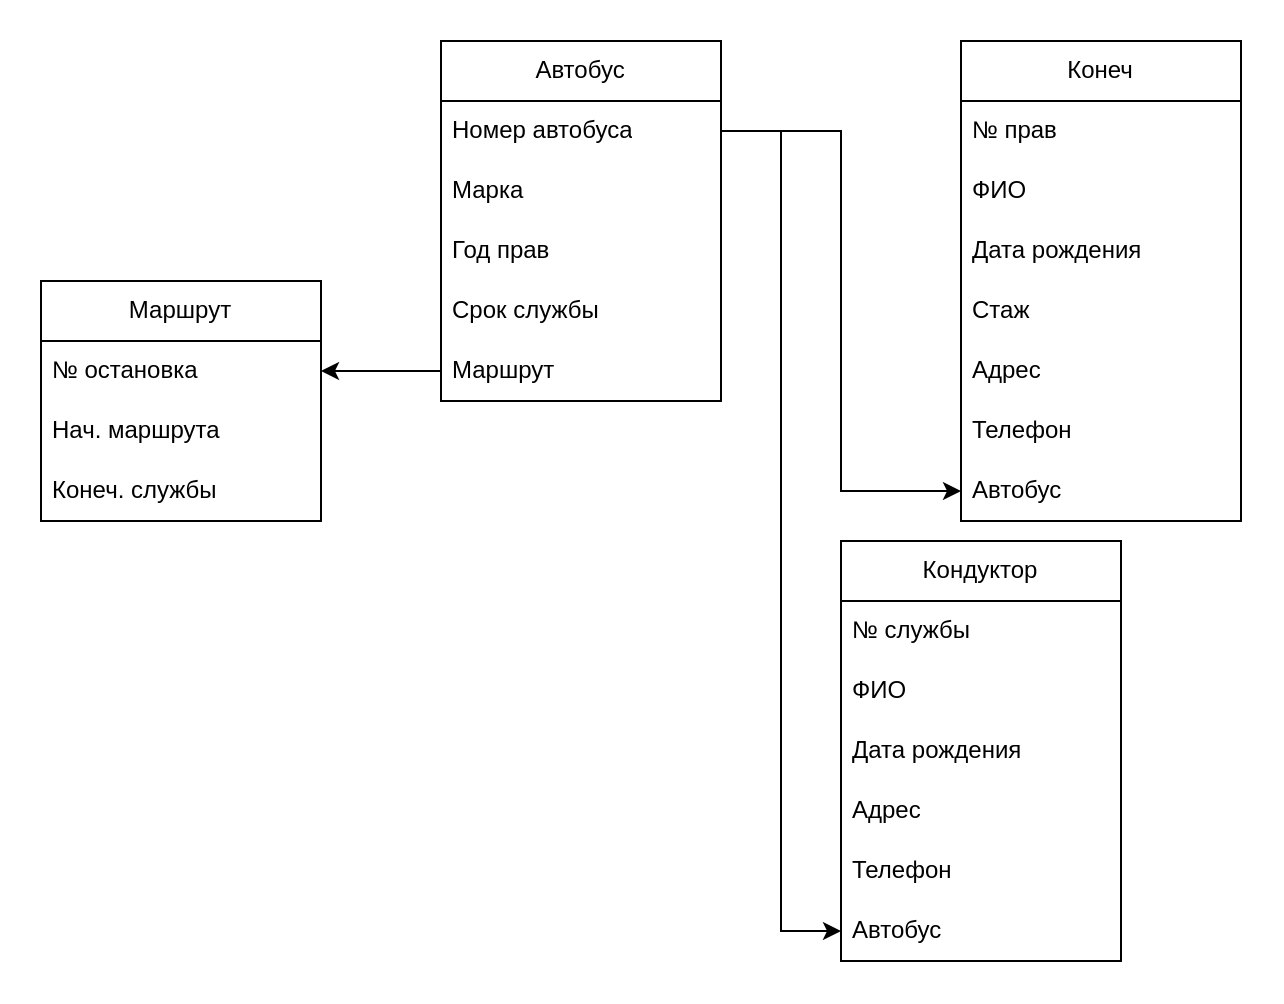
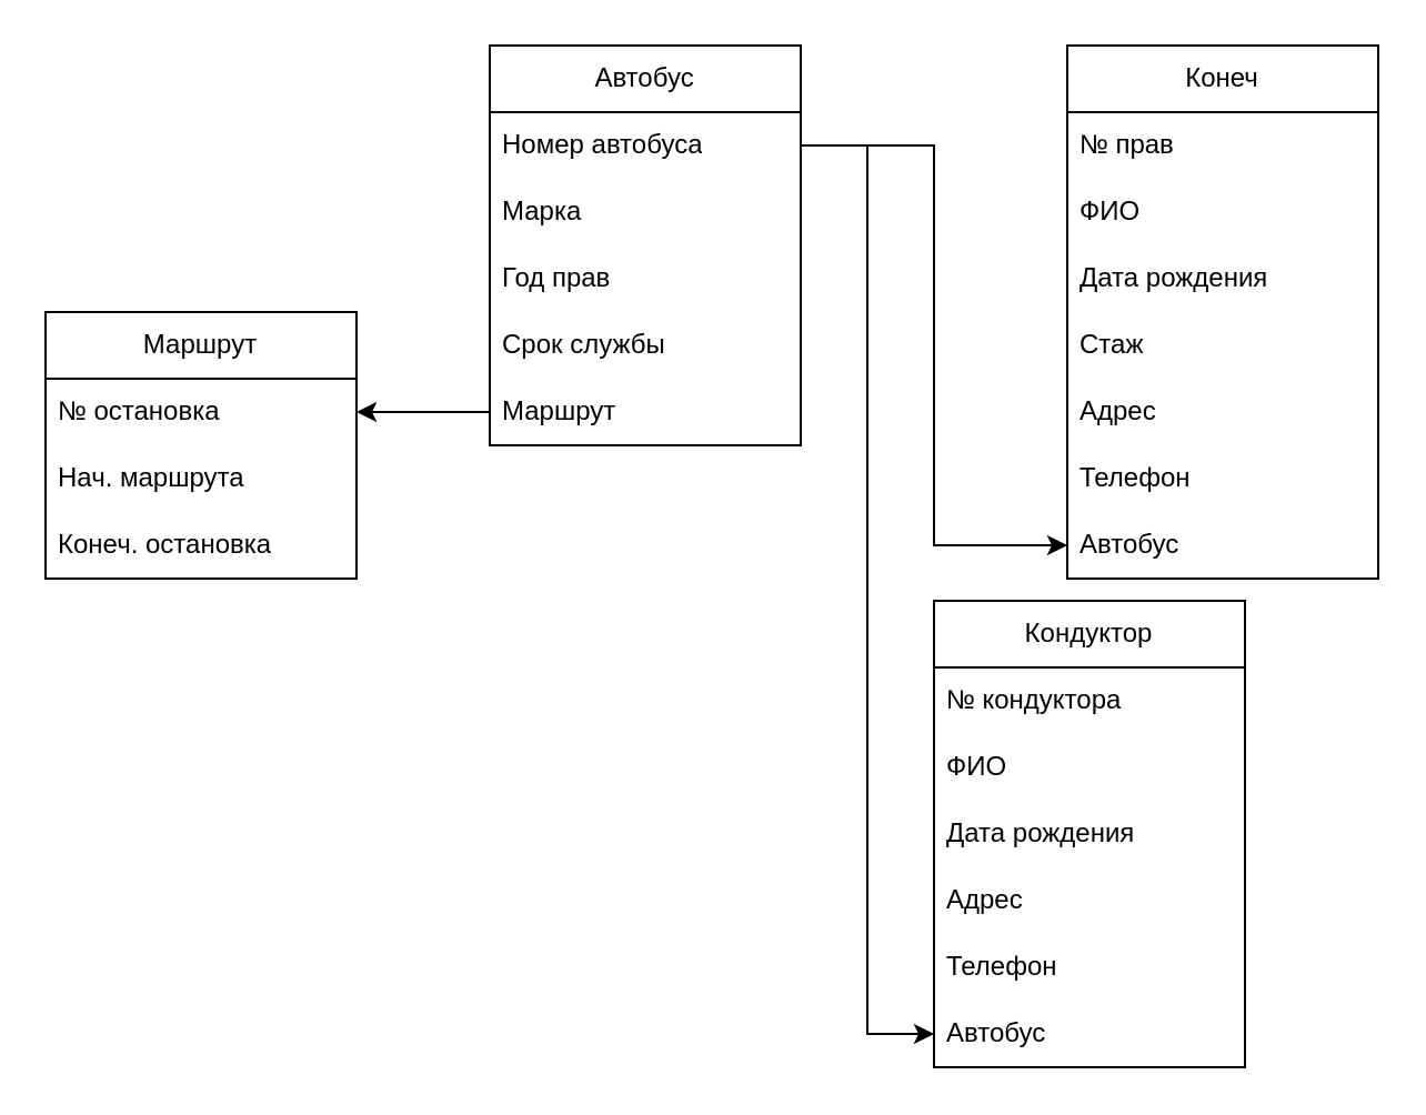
  <mxCell id="0" />
  <mxCell id="1" parent="0" />
  <mxCell id="2" value="Маршрут" style="swimlane;fontStyle=0;childLayout=stackLayout;horizontal=1;startSize=30;horizontalStack=0;resizeParent=1;resizeParentMax=0;resizeLast=0;collapsible=1;marginBottom=0;whiteSpace=wrap;html=1;" vertex="1" parent="1"><mxGeometry x="20" y="140" width="140" height="120" as="geometry" /></mxCell>
  <mxCell id="3" value="№ остановка" style="text;strokeColor=none;fillColor=none;align=left;verticalAlign=middle;spacingLeft=4;spacingRight=4;overflow=hidden;points=[[0,0.5],[1,0.5]];portConstraint=eastwest;rotatable=0;whiteSpace=wrap;html=1;" vertex="1" parent="2"><mxGeometry y="30" width="140" height="30" as="geometry" /></mxCell>
  <mxCell id="4" value="Нач. маршрута" style="text;strokeColor=none;fillColor=none;align=left;verticalAlign=middle;spacingLeft=4;spacingRight=4;overflow=hidden;points=[[0,0.5],[1,0.5]];portConstraint=eastwest;rotatable=0;whiteSpace=wrap;html=1;" vertex="1" parent="2"><mxGeometry y="60" width="140" height="30" as="geometry" /></mxCell>
- <mxCell id="5" value="Конеч. службы" style="text;strokeColor=none;fillColor=none;align=left;verticalAlign=middle;spacingLeft=4;spacingRight=4;overflow=hidden;points=[[0,0.5],[1,0.5]];portConstraint=eastwest;rotatable=0;whiteSpace=wrap;html=1;" vertex="1" parent="2"><mxGeometry y="90" width="140" height="30" as="geometry" /></mxCell>
+ <mxCell id="5" value="Конеч. остановка" style="text;strokeColor=none;fillColor=none;align=left;verticalAlign=middle;spacingLeft=4;spacingRight=4;overflow=hidden;points=[[0,0.5],[1,0.5]];portConstraint=eastwest;rotatable=0;whiteSpace=wrap;html=1;" vertex="1" parent="2"><mxGeometry y="90" width="140" height="30" as="geometry" /></mxCell>
  <mxCell id="6" value="Автобус" style="swimlane;fontStyle=0;childLayout=stackLayout;horizontal=1;startSize=30;horizontalStack=0;resizeParent=1;resizeParentMax=0;resizeLast=0;collapsible=1;marginBottom=0;whiteSpace=wrap;html=1;" vertex="1" parent="1"><mxGeometry x="220" y="20" width="140" height="180" as="geometry" /></mxCell>
  <mxCell id="7" value="Номер автобуса" style="text;strokeColor=none;fillColor=none;align=left;verticalAlign=middle;spacingLeft=4;spacingRight=4;overflow=hidden;points=[[0,0.5],[1,0.5]];portConstraint=eastwest;rotatable=0;whiteSpace=wrap;html=1;" vertex="1" parent="6"><mxGeometry y="30" width="140" height="30" as="geometry" /></mxCell>
  <mxCell id="8" value="Марка" style="text;strokeColor=none;fillColor=none;align=left;verticalAlign=middle;spacingLeft=4;spacingRight=4;overflow=hidden;points=[[0,0.5],[1,0.5]];portConstraint=eastwest;rotatable=0;whiteSpace=wrap;html=1;" vertex="1" parent="6"><mxGeometry y="60" width="140" height="30" as="geometry" /></mxCell>
  <mxCell id="9" value="Год прав" style="text;strokeColor=none;fillColor=none;align=left;verticalAlign=middle;spacingLeft=4;spacingRight=4;overflow=hidden;points=[[0,0.5],[1,0.5]];portConstraint=eastwest;rotatable=0;whiteSpace=wrap;html=1;" vertex="1" parent="6"><mxGeometry y="90" width="140" height="30" as="geometry" /></mxCell>
  <mxCell id="10" value="Срок службы" style="text;strokeColor=none;fillColor=none;align=left;verticalAlign=middle;spacingLeft=4;spacingRight=4;overflow=hidden;points=[[0,0.5],[1,0.5]];portConstraint=eastwest;rotatable=0;whiteSpace=wrap;html=1;" vertex="1" parent="6"><mxGeometry y="120" width="140" height="30" as="geometry" /></mxCell>
  <mxCell id="11" value="Маршрут" style="text;strokeColor=none;fillColor=none;align=left;verticalAlign=middle;spacingLeft=4;spacingRight=4;overflow=hidden;points=[[0,0.5],[1,0.5]];portConstraint=eastwest;rotatable=0;whiteSpace=wrap;html=1;" vertex="1" parent="6"><mxGeometry y="150" width="140" height="30" as="geometry" /></mxCell>
  <mxCell id="12" value="Конеч" style="swimlane;fontStyle=0;childLayout=stackLayout;horizontal=1;startSize=30;horizontalStack=0;resizeParent=1;resizeParentMax=0;resizeLast=0;collapsible=1;marginBottom=0;whiteSpace=wrap;html=1;" vertex="1" parent="1"><mxGeometry x="480" y="20" width="140" height="240" as="geometry" /></mxCell>
  <mxCell id="13" value="№ прав" style="text;strokeColor=none;fillColor=none;align=left;verticalAlign=middle;spacingLeft=4;spacingRight=4;overflow=hidden;points=[[0,0.5],[1,0.5]];portConstraint=eastwest;rotatable=0;whiteSpace=wrap;html=1;" vertex="1" parent="12"><mxGeometry y="30" width="140" height="30" as="geometry" /></mxCell>
  <mxCell id="14" value="ФИО" style="text;strokeColor=none;fillColor=none;align=left;verticalAlign=middle;spacingLeft=4;spacingRight=4;overflow=hidden;points=[[0,0.5],[1,0.5]];portConstraint=eastwest;rotatable=0;whiteSpace=wrap;html=1;" vertex="1" parent="12"><mxGeometry y="60" width="140" height="30" as="geometry" /></mxCell>
  <mxCell id="15" value="Дата рождения" style="text;strokeColor=none;fillColor=none;align=left;verticalAlign=middle;spacingLeft=4;spacingRight=4;overflow=hidden;points=[[0,0.5],[1,0.5]];portConstraint=eastwest;rotatable=0;whiteSpace=wrap;html=1;" vertex="1" parent="12"><mxGeometry y="90" width="140" height="30" as="geometry" /></mxCell>
  <mxCell id="16" value="Стаж" style="text;strokeColor=none;fillColor=none;align=left;verticalAlign=middle;spacingLeft=4;spacingRight=4;overflow=hidden;points=[[0,0.5],[1,0.5]];portConstraint=eastwest;rotatable=0;whiteSpace=wrap;html=1;" vertex="1" parent="12"><mxGeometry y="120" width="140" height="30" as="geometry" /></mxCell>
  <mxCell id="17" value="Адрес" style="text;strokeColor=none;fillColor=none;align=left;verticalAlign=middle;spacingLeft=4;spacingRight=4;overflow=hidden;points=[[0,0.5],[1,0.5]];portConstraint=eastwest;rotatable=0;whiteSpace=wrap;html=1;" vertex="1" parent="12"><mxGeometry y="150" width="140" height="30" as="geometry" /></mxCell>
  <mxCell id="18" value="Телефон" style="text;strokeColor=none;fillColor=none;align=left;verticalAlign=middle;spacingLeft=4;spacingRight=4;overflow=hidden;points=[[0,0.5],[1,0.5]];portConstraint=eastwest;rotatable=0;whiteSpace=wrap;html=1;" vertex="1" parent="12"><mxGeometry y="180" width="140" height="30" as="geometry" /></mxCell>
  <mxCell id="19" value="Автобус" style="text;strokeColor=none;fillColor=none;align=left;verticalAlign=middle;spacingLeft=4;spacingRight=4;overflow=hidden;points=[[0,0.5],[1,0.5]];portConstraint=eastwest;rotatable=0;whiteSpace=wrap;html=1;" vertex="1" parent="12"><mxGeometry y="210" width="140" height="30" as="geometry" /></mxCell>
  <mxCell id="20" value="Кондуктор" style="swimlane;fontStyle=0;childLayout=stackLayout;horizontal=1;startSize=30;horizontalStack=0;resizeParent=1;resizeParentMax=0;resizeLast=0;collapsible=1;marginBottom=0;whiteSpace=wrap;html=1;" vertex="1" parent="1"><mxGeometry x="420" y="270" width="140" height="210" as="geometry" /></mxCell>
- <mxCell id="21" value="№ службы" style="text;strokeColor=none;fillColor=none;align=left;verticalAlign=middle;spacingLeft=4;spacingRight=4;overflow=hidden;points=[[0,0.5],[1,0.5]];portConstraint=eastwest;rotatable=0;whiteSpace=wrap;html=1;" vertex="1" parent="20"><mxGeometry y="30" width="140" height="30" as="geometry" /></mxCell>
+ <mxCell id="21" value="№ кондуктора" style="text;strokeColor=none;fillColor=none;align=left;verticalAlign=middle;spacingLeft=4;spacingRight=4;overflow=hidden;points=[[0,0.5],[1,0.5]];portConstraint=eastwest;rotatable=0;whiteSpace=wrap;html=1;" vertex="1" parent="20"><mxGeometry y="30" width="140" height="30" as="geometry" /></mxCell>
  <mxCell id="22" value="ФИО" style="text;strokeColor=none;fillColor=none;align=left;verticalAlign=middle;spacingLeft=4;spacingRight=4;overflow=hidden;points=[[0,0.5],[1,0.5]];portConstraint=eastwest;rotatable=0;whiteSpace=wrap;html=1;" vertex="1" parent="20"><mxGeometry y="60" width="140" height="30" as="geometry" /></mxCell>
  <mxCell id="23" value="Дата рождения" style="text;strokeColor=none;fillColor=none;align=left;verticalAlign=middle;spacingLeft=4;spacingRight=4;overflow=hidden;points=[[0,0.5],[1,0.5]];portConstraint=eastwest;rotatable=0;whiteSpace=wrap;html=1;" vertex="1" parent="20"><mxGeometry y="90" width="140" height="30" as="geometry" /></mxCell>
  <mxCell id="24" value="Адрес" style="text;strokeColor=none;fillColor=none;align=left;verticalAlign=middle;spacingLeft=4;spacingRight=4;overflow=hidden;points=[[0,0.5],[1,0.5]];portConstraint=eastwest;rotatable=0;whiteSpace=wrap;html=1;" vertex="1" parent="20"><mxGeometry y="120" width="140" height="30" as="geometry" /></mxCell>
  <mxCell id="25" value="Телефон" style="text;strokeColor=none;fillColor=none;align=left;verticalAlign=middle;spacingLeft=4;spacingRight=4;overflow=hidden;points=[[0,0.5],[1,0.5]];portConstraint=eastwest;rotatable=0;whiteSpace=wrap;html=1;" vertex="1" parent="20"><mxGeometry y="150" width="140" height="30" as="geometry" /></mxCell>
  <mxCell id="26" value="Автобус" style="text;strokeColor=none;fillColor=none;align=left;verticalAlign=middle;spacingLeft=4;spacingRight=4;overflow=hidden;points=[[0,0.5],[1,0.5]];portConstraint=eastwest;rotatable=0;whiteSpace=wrap;html=1;" vertex="1" parent="20"><mxGeometry y="180" width="140" height="30" as="geometry" /></mxCell>
  <mxCell id="27" style="edgeStyle=orthogonalEdgeStyle;rounded=0;orthogonalLoop=1;jettySize=auto;html=1;entryX=1;entryY=0.5;entryDx=0;entryDy=0;" edge="1" parent="1" source="11" target="3"><mxGeometry relative="1" as="geometry" /></mxCell>
  <mxCell id="28" style="edgeStyle=orthogonalEdgeStyle;rounded=0;orthogonalLoop=1;jettySize=auto;html=1;entryX=0;entryY=0.5;entryDx=0;entryDy=0;" edge="1" parent="1" source="7" target="19"><mxGeometry relative="1" as="geometry" /></mxCell>
  <mxCell id="29" style="edgeStyle=orthogonalEdgeStyle;rounded=0;orthogonalLoop=1;jettySize=auto;html=1;entryX=0;entryY=0.5;entryDx=0;entryDy=0;" edge="1" parent="1" source="7" target="26"><mxGeometry relative="1" as="geometry"><mxPoint x="430" y="470" as="targetPoint" /></mxGeometry></mxCell>
